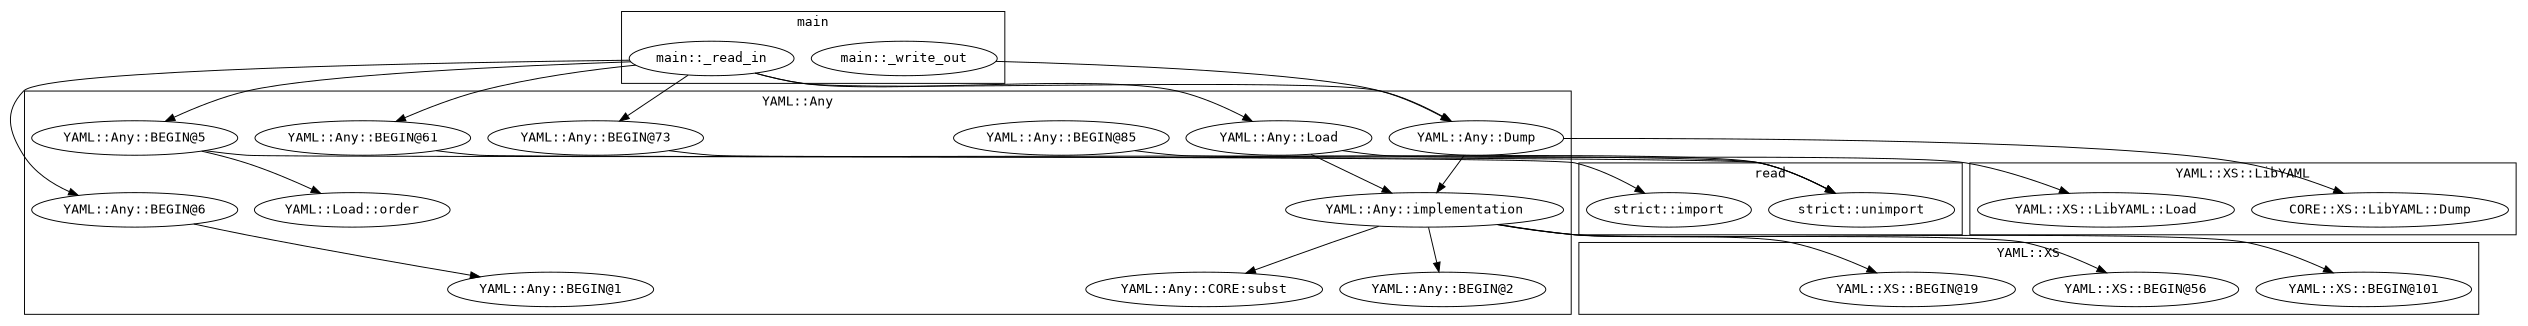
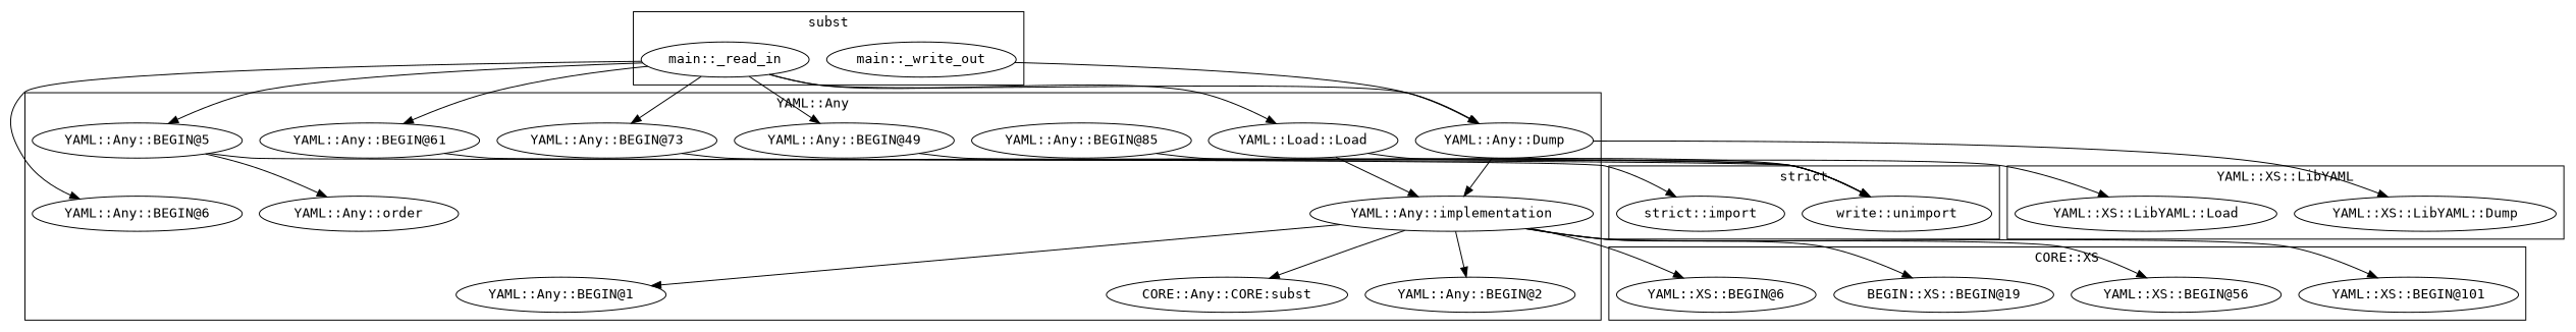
  digraph {
    fontname="DejaVu Sans Mono"
    node [fontname="DejaVu Sans Mono"]
    edge [fontname="DejaVu Sans Mono"]
    "YAML::XS::LibYAML::Load"
-   "YAML::XS::LibYAML::Dump" [label="CORE::XS::LibYAML::Dump"]
+   "YAML::XS::LibYAML::Dump"
    "YAML::XS::BEGIN@56"
-   "YAML::XS::BEGIN@19"
+   "YAML::XS::BEGIN@19" [label="BEGIN::XS::BEGIN@19"]
+   "YAML::XS::BEGIN@6"
    "YAML::XS::BEGIN@101"
    "main::_read_in"
    "main::_write_out"
    "strict::import"
-   "strict::unimport"
+   "strict::unimport" [label="write::unimport"]
    "YAML::Any::BEGIN@61"
    "YAML::Any::BEGIN@73"
-   "YAML::Any::CORE:subst"
+   "YAML::Any::CORE:subst" [label="CORE::Any::CORE:subst"]
    "YAML::Any::implementation"
    "YAML::Any::Dump"
    "YAML::Any::BEGIN@1"
    "YAML::Any::BEGIN@5"
-   "YAML::Any::Load"
-   "YAML::Any::order" [label="YAML::Load::order"]
+   "YAML::Any::Load" [label="YAML::Load::Load"]
+   "YAML::Any::order"
    "YAML::Any::BEGIN@6"
    "YAML::Any::BEGIN@85"
+   "YAML::Any::BEGIN@49"
    "YAML::Any::BEGIN@2"
    subgraph cluster_1 {
      label="YAML::XS::LibYAML"
      "YAML::XS::LibYAML::Load"
      "YAML::XS::LibYAML::Dump"
    }
    subgraph cluster_2 {
-     label="YAML::XS"
+     label="CORE::XS"
      "YAML::XS::BEGIN@56"
      "YAML::XS::BEGIN@19"
+     "YAML::XS::BEGIN@6"
      "YAML::XS::BEGIN@101"
    }
    subgraph cluster_3 {
-     label=main
+     label=subst
      "main::_read_in"
      "main::_write_out"
    }
    subgraph cluster_4 {
-     label=read
+     label="strict"
      "strict::import"
      "strict::unimport"
    }
    subgraph cluster_5 {
      label="YAML::Any"
      "YAML::Any::BEGIN@61"
      "YAML::Any::BEGIN@73"
      "YAML::Any::CORE:subst"
      "YAML::Any::implementation"
      "YAML::Any::Dump"
      "YAML::Any::BEGIN@1"
      "YAML::Any::BEGIN@5"
      "YAML::Any::Load"
      "YAML::Any::order"
      "YAML::Any::BEGIN@6"
      "YAML::Any::BEGIN@85"
+     "YAML::Any::BEGIN@49"
      "YAML::Any::BEGIN@2"
    }
    "main::_read_in" -> "YAML::Any::BEGIN@61"
    "main::_read_in" -> "YAML::Any::BEGIN@73"
    "main::_read_in" -> "YAML::Any::Dump"
    "main::_read_in" -> "YAML::Any::BEGIN@5"
    "main::_read_in" -> "YAML::Any::Load"
    "main::_read_in" -> "YAML::Any::BEGIN@6"
+   "main::_read_in" -> "YAML::Any::BEGIN@49"
    "main::_write_out" -> "YAML::Any::Dump"
    "YAML::Any::BEGIN@61" -> "strict::unimport"
    "YAML::Any::BEGIN@73" -> "strict::unimport"
    "YAML::Any::implementation" -> "YAML::XS::BEGIN@56"
    "YAML::Any::implementation" -> "YAML::XS::BEGIN@19"
+   "YAML::Any::implementation" -> "YAML::XS::BEGIN@6"
    "YAML::Any::implementation" -> "YAML::XS::BEGIN@101"
    "YAML::Any::implementation" -> "YAML::Any::CORE:subst"
-   "YAML::Any::BEGIN@6" -> "YAML::Any::BEGIN@1"
+   "YAML::Any::implementation" -> "YAML::Any::BEGIN@1"
    "YAML::Any::implementation" -> "YAML::Any::BEGIN@2"
    "YAML::Any::Dump" -> "YAML::XS::LibYAML::Dump"
    "YAML::Any::Dump" -> "YAML::Any::implementation"
    "YAML::Any::BEGIN@5" -> "strict::import"
    "YAML::Any::BEGIN@5" -> "YAML::Any::order"
    "YAML::Any::Load" -> "YAML::XS::LibYAML::Load"
    "YAML::Any::Load" -> "YAML::Any::implementation"
    "YAML::Any::BEGIN@85" -> "strict::unimport"
+   "YAML::Any::BEGIN@49" -> "strict::unimport"
  }
